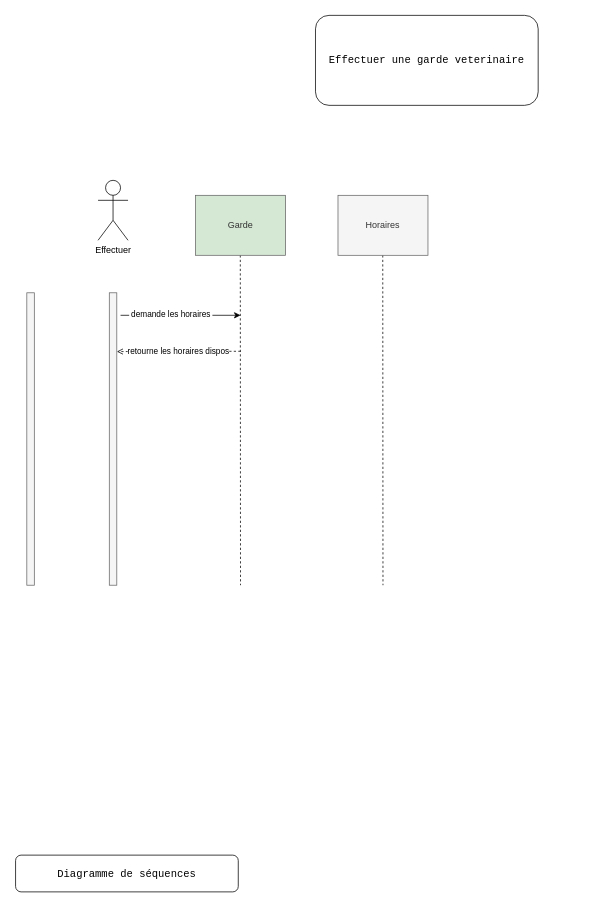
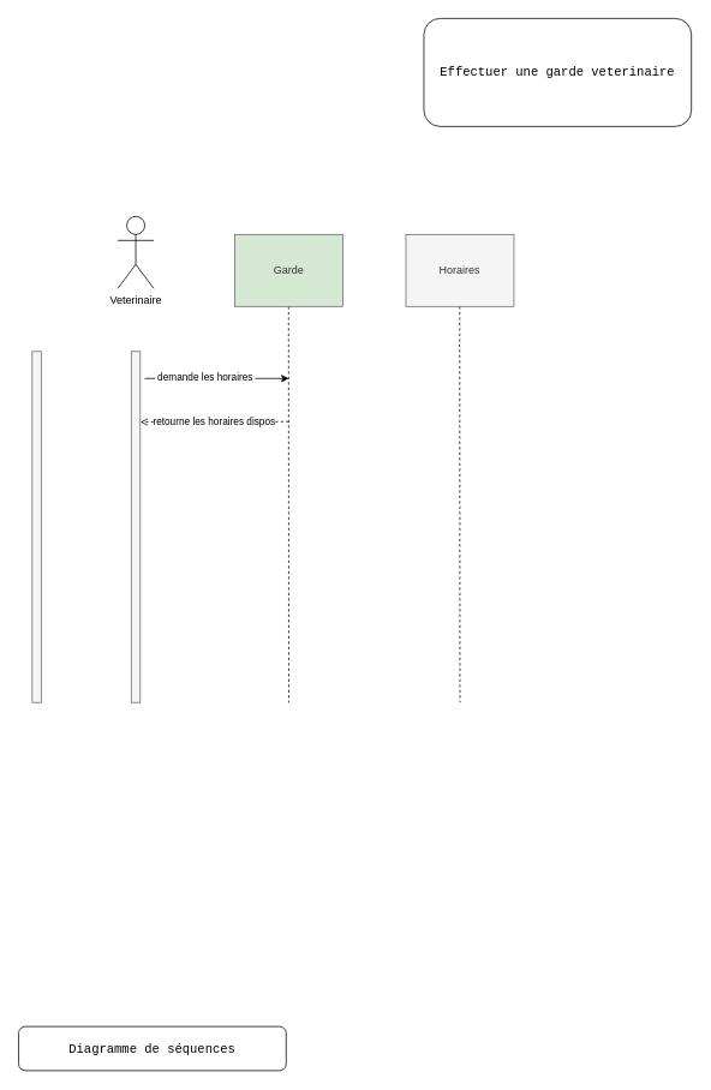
  <mxCell id="0" />
  <mxCell id="1" parent="0" />
- <mxCell id="2" value="&lt;font face=&quot;Courier New&quot; style=&quot;font-size: 14px&quot;&gt;Effectuer une garde veterinaire&lt;/font&gt;" style="rounded=1;whiteSpace=wrap;html=1;" vertex="1" parent="1"><mxGeometry x="420" y="20" width="297" height="120" as="geometry" /></mxCell>
+ <mxCell id="2" value="&lt;font face=&quot;Courier New&quot; style=&quot;font-size: 14px&quot;&gt;Effectuer une garde veterinaire&lt;/font&gt;" style="rounded=1;whiteSpace=wrap;html=1;" vertex="1" parent="1"><mxGeometry x="470" width="297" height="120" as="geometry" y="20" /></mxCell>
  <mxCell id="3" value="&lt;font face=&quot;Courier New&quot;&gt;&lt;span style=&quot;font-size: 14px&quot;&gt;Diagramme de séquences&lt;/span&gt;&lt;/font&gt;" style="rounded=1;whiteSpace=wrap;html=1;" vertex="1" parent="1"><mxGeometry x="20" y="1140" width="297" height="49" as="geometry" /></mxCell>
  <mxCell id="4" value="" style="endArrow=none;dashed=1;html=1;" edge="1" parent="1"><mxGeometry width="50" height="50" relative="1" as="geometry"><mxPoint x="319.71" y="340" as="sourcePoint" /><mxPoint x="320" y="780" as="targetPoint" /></mxGeometry></mxCell>
  <mxCell id="5" value="Garde" style="rounded=0;whiteSpace=wrap;html=1;fillColor=#d5e8d4;strokeColor=#666666;fontColor=#333333;" vertex="1" parent="1"><mxGeometry x="260" y="260" width="120" height="80" as="geometry" /></mxCell>
  <mxCell id="6" value="" style="endArrow=none;dashed=1;html=1;" edge="1" parent="1"><mxGeometry width="50" height="50" relative="1" as="geometry"><mxPoint x="509.71" y="340" as="sourcePoint" /><mxPoint x="510" y="780" as="targetPoint" /></mxGeometry></mxCell>
  <mxCell id="7" value="Horaires" style="rounded=0;whiteSpace=wrap;html=1;fillColor=#f5f5f5;strokeColor=#666666;fontColor=#333333;" vertex="1" parent="1"><mxGeometry x="450" y="260" width="120" height="80" as="geometry" /></mxCell>
  <mxCell id="8" value="" style="rounded=0;whiteSpace=wrap;html=1;fillColor=#f5f5f5;strokeColor=#666666;fontColor=#333333;" vertex="1" parent="1"><mxGeometry x="35" y="390" width="10" height="390" as="geometry" /></mxCell>
- <mxCell id="9" value="Effectuer" style="shape=umlActor;verticalLabelPosition=bottom;verticalAlign=top;html=1;outlineConnect=0;" vertex="1" parent="1"><mxGeometry x="130" y="240" width="40" height="80" as="geometry" /></mxCell>
+ <mxCell id="9" value="Veterinaire" style="shape=umlActor;verticalLabelPosition=bottom;verticalAlign=top;html=1;outlineConnect=0;" vertex="1" parent="1"><mxGeometry x="130" y="240" width="40" height="80" as="geometry" /></mxCell>
  <mxCell id="10" value="" style="rounded=0;whiteSpace=wrap;html=1;fillColor=#f5f5f5;strokeColor=#666666;fontColor=#333333;" vertex="1" parent="1"><mxGeometry x="145" y="390" width="10" height="390" as="geometry" /></mxCell>
  <mxCell id="11" value="" style="endArrow=classic;html=1;exitX=1.5;exitY=0.077;exitDx=0;exitDy=0;exitPerimeter=0;" edge="1" parent="1" source="10"><mxGeometry width="50" height="50" relative="1" as="geometry"><mxPoint x="170" y="420" as="sourcePoint" /><mxPoint x="320" y="420" as="targetPoint" /><Array as="points"><mxPoint x="190" y="420" /></Array></mxGeometry></mxCell>
  <mxCell id="12" value="&amp;nbsp;demande les horaires&amp;nbsp;" style="edgeLabel;html=1;align=center;verticalAlign=middle;resizable=0;points=[];" vertex="1" connectable="0" parent="11"><mxGeometry x="-0.164" y="2" relative="1" as="geometry"><mxPoint as="offset" /></mxGeometry></mxCell>
  <mxCell id="13" value="" style="endArrow=open;html=1;endFill=0;dashed=1;entryX=1.014;entryY=0.201;entryDx=0;entryDy=0;entryPerimeter=0;" edge="1" parent="1" target="10"><mxGeometry width="50" height="50" relative="1" as="geometry"><mxPoint x="320" y="468" as="sourcePoint" /><mxPoint x="237" y="470" as="targetPoint" /><Array as="points" /></mxGeometry></mxCell>
  <mxCell id="14" value="retourne les horaires dispos" style="edgeLabel;html=1;align=center;verticalAlign=middle;resizable=0;points=[];" vertex="1" connectable="0" parent="13"><mxGeometry x="0.182" y="-1" relative="1" as="geometry"><mxPoint x="14" as="offset" /></mxGeometry></mxCell>
